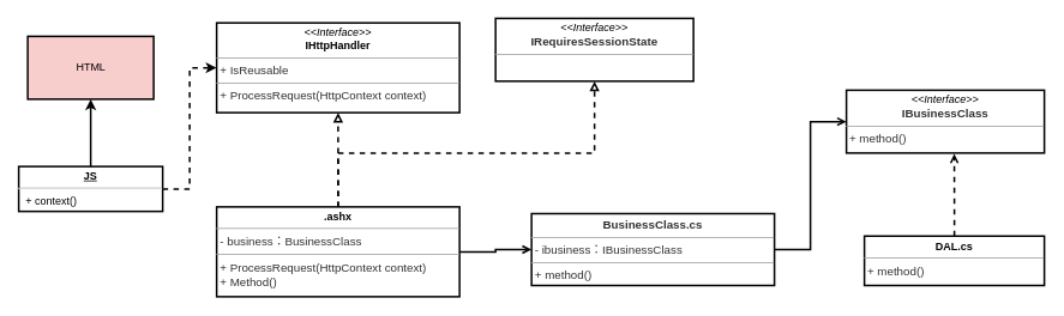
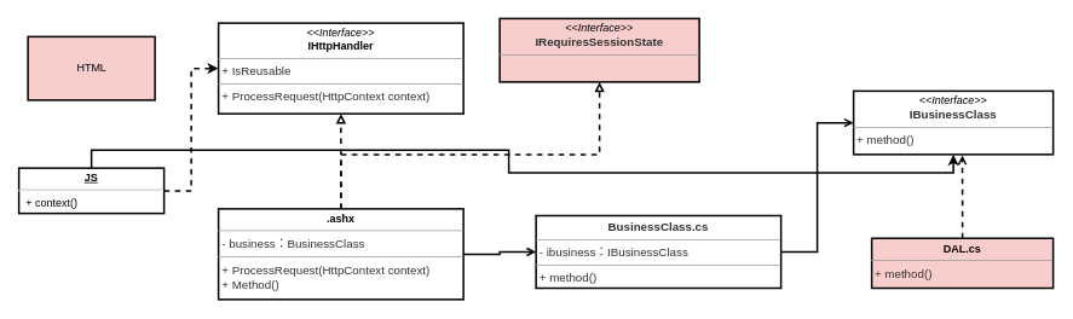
  <mxCell id="0" />
  <mxCell id="1" parent="0" />
- <mxCell id="2" style="edgeStyle=orthogonalEdgeStyle;rounded=0;orthogonalLoop=1;jettySize=auto;html=1;entryX=0.5;entryY=1;entryDx=0;entryDy=0;exitX=0.5;exitY=0;exitDx=0;exitDy=0;strokeWidth=2;" edge="1" parent="1" source="5" target="3"><mxGeometry relative="1" as="geometry"><mxPoint x="100" y="195" as="sourcePoint" /></mxGeometry></mxCell>
+ <mxCell id="2" style="edgeStyle=orthogonalEdgeStyle;rounded=0;orthogonalLoop=1;jettySize=auto;html=1;exitX=0.5;exitY=0;exitDx=0;exitDy=0;strokeWidth=2;" edge="1" parent="1" source="5" target="14"><mxGeometry relative="1" as="geometry"><mxPoint x="100" y="195" as="sourcePoint" /></mxGeometry></mxCell>
  <mxCell id="3" value="HTML" style="html=1;strokeWidth=2;fillColor=#f8cecc;" vertex="1" parent="1"><mxGeometry x="30" y="40" width="140" height="70" as="geometry" /></mxCell>
  <mxCell id="4" style="edgeStyle=orthogonalEdgeStyle;rounded=0;orthogonalLoop=1;jettySize=auto;html=1;entryX=0;entryY=0.5;entryDx=0;entryDy=0;dashed=1;strokeWidth=2;" edge="1" parent="1" source="5" target="6"><mxGeometry relative="1" as="geometry" /></mxCell>
  <mxCell id="5" value="&lt;p style=&quot;margin: 0px ; margin-top: 4px ; text-align: center ; text-decoration: underline&quot;&gt;&lt;b&gt;JS&lt;/b&gt;&lt;/p&gt;&lt;hr&gt;&lt;p style=&quot;margin: 0px ; margin-left: 8px&quot;&gt;+ context()&lt;br&gt;&lt;br&gt;&lt;br&gt;&lt;/p&gt;" style="verticalAlign=top;align=left;overflow=fill;fontSize=12;fontFamily=Helvetica;html=1;strokeWidth=2;" vertex="1" parent="1"><mxGeometry x="20" y="185" width="160" height="50" as="geometry" /></mxCell>
  <mxCell id="6" value="&lt;p style=&quot;margin: 0px ; margin-top: 4px ; text-align: center&quot;&gt;&lt;i&gt;&amp;lt;&amp;lt;Interface&amp;gt;&amp;gt;&lt;/i&gt;&lt;br&gt;&lt;b&gt;IHttpHandler&lt;/b&gt;&lt;/p&gt;&lt;hr size=&quot;1&quot;&gt;&lt;p style=&quot;margin: 0px ; margin-left: 4px&quot;&gt;&lt;span style=&quot;color: rgb(50 , 50 , 50) ; font-size: 13px ; background-color: rgba(255 , 255 , 255 , 0.01)&quot;&gt;+ IsReusable&lt;/span&gt;&lt;br&gt;&lt;/p&gt;&lt;hr size=&quot;1&quot;&gt;&lt;p style=&quot;margin: 0px ; margin-left: 4px&quot;&gt;&lt;span style=&quot;color: rgb(50 , 50 , 50) ; font-size: 13px ; background-color: rgba(255 , 255 , 255 , 0.01)&quot;&gt;+ ProcessRequest(HttpContext context)&lt;/span&gt;&lt;br&gt;&lt;/p&gt;" style="verticalAlign=top;align=left;overflow=fill;fontSize=12;fontFamily=Helvetica;html=1;strokeWidth=2;" vertex="1" parent="1"><mxGeometry x="240" y="25" width="270" height="100" as="geometry" /></mxCell>
  <mxCell id="7" style="edgeStyle=orthogonalEdgeStyle;rounded=0;orthogonalLoop=1;jettySize=auto;html=1;entryX=0.5;entryY=1;entryDx=0;entryDy=0;dashed=1;endArrow=block;endFill=0;strokeWidth=2;" edge="1" parent="1" source="10" target="6"><mxGeometry relative="1" as="geometry" /></mxCell>
  <mxCell id="8" style="edgeStyle=orthogonalEdgeStyle;rounded=0;orthogonalLoop=1;jettySize=auto;html=1;entryX=0;entryY=0.5;entryDx=0;entryDy=0;endArrow=open;endFill=0;strokeWidth=2;" edge="1" parent="1" source="10" target="12"><mxGeometry relative="1" as="geometry" /></mxCell>
  <mxCell id="9" style="edgeStyle=orthogonalEdgeStyle;rounded=0;orthogonalLoop=1;jettySize=auto;html=1;entryX=0.5;entryY=1;entryDx=0;entryDy=0;dashed=1;endArrow=block;endFill=0;strokeWidth=2;" edge="1" parent="1" source="10" target="13"><mxGeometry relative="1" as="geometry"><Array as="points"><mxPoint x="375" y="170" /><mxPoint x="660" y="170" /></Array></mxGeometry></mxCell>
  <mxCell id="10" value="&lt;p style=&quot;margin: 0px ; margin-top: 4px ; text-align: center&quot;&gt;&lt;b&gt;.ashx&lt;/b&gt;&lt;/p&gt;&lt;hr size=&quot;1&quot;&gt;&lt;p style=&quot;margin: 0px ; margin-left: 4px&quot;&gt;&lt;span style=&quot;color: rgb(50 , 50 , 50) ; font-size: 13px ; background-color: rgba(255 , 255 , 255 , 0.01)&quot;&gt;- business：BusinessClass&lt;/span&gt;&lt;br&gt;&lt;/p&gt;&lt;hr size=&quot;1&quot;&gt;&lt;p style=&quot;margin: 0px ; margin-left: 4px&quot;&gt;&lt;span style=&quot;color: rgb(50 , 50 , 50) ; font-size: 13px ; background-color: rgba(255 , 255 , 255 , 0.01)&quot;&gt;+ ProcessRequest(HttpContext context)&lt;/span&gt;&lt;br style=&quot;color: rgb(50 , 50 , 50) ; font-size: 13px&quot;&gt;&lt;/p&gt;&lt;div style=&quot;resize: none ; outline: 0px ; font-size: 13px ; color: rgb(50 , 50 , 50)&quot;&gt;&lt;/div&gt;&lt;p style=&quot;margin: 0px ; margin-left: 4px&quot;&gt;&lt;span style=&quot;color: rgb(50 , 50 , 50) ; font-size: 13px ; background-color: rgba(255 , 255 , 255 , 0.01)&quot;&gt;+ Method()&lt;/span&gt;&lt;br&gt;&lt;/p&gt;" style="verticalAlign=top;align=left;overflow=fill;fontSize=12;fontFamily=Helvetica;html=1;strokeWidth=2;" vertex="1" parent="1"><mxGeometry x="240" y="230" width="270" height="100" as="geometry" /></mxCell>
  <mxCell id="11" style="edgeStyle=orthogonalEdgeStyle;rounded=0;orthogonalLoop=1;jettySize=auto;html=1;entryX=0;entryY=0.5;entryDx=0;entryDy=0;endArrow=open;endFill=0;strokeWidth=2;" edge="1" parent="1" source="12" target="14"><mxGeometry relative="1" as="geometry" /></mxCell>
  <mxCell id="12" value="&lt;p style=&quot;margin: 0px ; margin-top: 4px ; text-align: center&quot;&gt;&lt;span style=&quot;color: rgb(50 , 50 , 50) ; font-size: 13px ; font-weight: 700 ; background-color: rgba(255 , 255 , 255 , 0.01)&quot;&gt;BusinessClass.cs&lt;/span&gt;&lt;br&gt;&lt;/p&gt;&lt;hr size=&quot;1&quot;&gt;&lt;p style=&quot;margin: 0px ; margin-left: 4px&quot;&gt;&lt;span style=&quot;color: rgb(50 , 50 , 50) ; font-size: 13px ; background-color: rgba(255 , 255 , 255 , 0.01)&quot;&gt;- ibusiness：IBusinessClass&lt;/span&gt;&lt;br&gt;&lt;/p&gt;&lt;hr size=&quot;1&quot;&gt;&lt;p style=&quot;margin: 0px ; margin-left: 4px&quot;&gt;&lt;span style=&quot;color: rgb(50 , 50 , 50) ; font-size: 13px ; background-color: rgba(255 , 255 , 255 , 0.01)&quot;&gt;+ method()&lt;/span&gt;&lt;br&gt;&lt;/p&gt;" style="verticalAlign=top;align=left;overflow=fill;fontSize=12;fontFamily=Helvetica;html=1;strokeWidth=2;" vertex="1" parent="1"><mxGeometry x="590" y="237.5" width="270" height="80" as="geometry" /></mxCell>
- <mxCell id="13" value="&lt;p style=&quot;margin: 0px ; margin-top: 4px ; text-align: center&quot;&gt;&lt;i&gt;&amp;lt;&amp;lt;Interface&amp;gt;&amp;gt;&lt;/i&gt;&lt;br&gt;&lt;span style=&quot;color: rgb(50 , 50 , 50) ; font-size: 13px ; font-weight: 700 ; background-color: rgba(255 , 255 , 255 , 0.01)&quot;&gt;IRequiresSessionState&lt;/span&gt;&lt;br&gt;&lt;/p&gt;&lt;hr size=&quot;1&quot;&gt;&lt;div style=&quot;height: 2px&quot;&gt;&lt;/div&gt;" style="verticalAlign=top;align=left;overflow=fill;fontSize=12;fontFamily=Helvetica;html=1;strokeWidth=2;" vertex="1" parent="1"><mxGeometry x="550" y="20" width="220" height="70" as="geometry" /></mxCell>
+ <mxCell id="13" value="&lt;p style=&quot;margin: 0px ; margin-top: 4px ; text-align: center&quot;&gt;&lt;i&gt;&amp;lt;&amp;lt;Interface&amp;gt;&amp;gt;&lt;/i&gt;&lt;br&gt;&lt;span style=&quot;color: rgb(50 , 50 , 50) ; font-size: 13px ; font-weight: 700 ; background-color: rgba(255 , 255 , 255 , 0.01)&quot;&gt;IRequiresSessionState&lt;/span&gt;&lt;br&gt;&lt;/p&gt;&lt;hr size=&quot;1&quot;&gt;&lt;div style=&quot;height: 2px&quot;&gt;&lt;/div&gt;" style="verticalAlign=top;align=left;overflow=fill;fontSize=12;fontFamily=Helvetica;html=1;strokeWidth=2;fillColor=#f8cecc;" vertex="1" parent="1"><mxGeometry x="550" y="20" width="220" height="70" as="geometry" /></mxCell>
  <mxCell id="14" value="&lt;p style=&quot;margin: 0px ; margin-top: 4px ; text-align: center&quot;&gt;&lt;i&gt;&amp;lt;&amp;lt;Interface&amp;gt;&amp;gt;&lt;/i&gt;&lt;br&gt;&lt;span style=&quot;color: rgb(50 , 50 , 50) ; font-size: 13px ; font-weight: 700 ; background-color: rgba(255 , 255 , 255 , 0.01)&quot;&gt;IBusinessClass&lt;/span&gt;&lt;br&gt;&lt;/p&gt;&lt;hr size=&quot;1&quot;&gt;&lt;div style=&quot;height: 2px&quot;&gt;&lt;span style=&quot;color: rgb(50 , 50 , 50) ; font-size: 13px ; background-color: rgba(255 , 255 , 255 , 0.01)&quot;&gt;&amp;nbsp;+ method()&lt;/span&gt;&lt;/div&gt;" style="verticalAlign=top;align=left;overflow=fill;fontSize=12;fontFamily=Helvetica;html=1;strokeWidth=2;" vertex="1" parent="1"><mxGeometry x="940" y="100" width="220" height="70" as="geometry" /></mxCell>
  <mxCell id="15" style="edgeStyle=orthogonalEdgeStyle;rounded=0;orthogonalLoop=1;jettySize=auto;html=1;entryX=0.545;entryY=1.014;entryDx=0;entryDy=0;entryPerimeter=0;endArrow=open;endFill=0;strokeWidth=2;dashed=1;" edge="1" parent="1" source="16" target="14"><mxGeometry relative="1" as="geometry" /></mxCell>
- <mxCell id="16" value="&lt;p style=&quot;margin: 0px ; margin-top: 4px ; text-align: center&quot;&gt;&lt;b&gt;DAL.cs&lt;/b&gt;&lt;/p&gt;&lt;hr size=&quot;1&quot;&gt;&lt;div style=&quot;height: 2px&quot;&gt;&lt;span style=&quot;color: rgb(50 , 50 , 50) ; font-size: 13px ; background-color: rgba(255 , 255 , 255 , 0.01)&quot;&gt;&amp;nbsp;+ method()&lt;/span&gt;&lt;/div&gt;" style="verticalAlign=top;align=left;overflow=fill;fontSize=12;fontFamily=Helvetica;html=1;strokeWidth=2;" vertex="1" parent="1"><mxGeometry x="960" y="262.5" width="200" height="55" as="geometry" /></mxCell>
+ <mxCell id="16" value="&lt;p style=&quot;margin: 0px ; margin-top: 4px ; text-align: center&quot;&gt;&lt;b&gt;DAL.cs&lt;/b&gt;&lt;/p&gt;&lt;hr size=&quot;1&quot;&gt;&lt;div style=&quot;height: 2px&quot;&gt;&lt;span style=&quot;color: rgb(50 , 50 , 50) ; font-size: 13px ; background-color: rgba(255 , 255 , 255 , 0.01)&quot;&gt;&amp;nbsp;+ method()&lt;/span&gt;&lt;/div&gt;" style="verticalAlign=top;align=left;overflow=fill;fontSize=12;fontFamily=Helvetica;html=1;strokeWidth=2;fillColor=#f8cecc;" vertex="1" parent="1"><mxGeometry x="960" y="262.5" width="200" height="55" as="geometry" /></mxCell>
